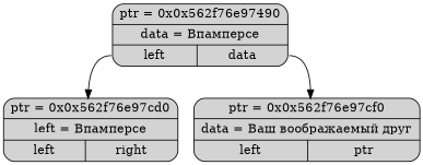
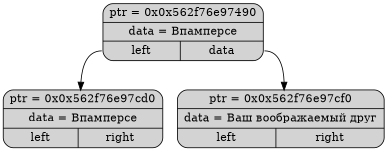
  digraph {
    node [shape=record style="rounded, filled"]
    n1 [label="{ <p>ptr = 0x0x562f76e97490 | <d>data = Впамперсе| { <l>left|<r>data } }"]
-   n2 [label="{ <p>ptr = 0x0x562f76e97cd0| <d>left = Впамперсе| { <l>left|<r>right } }"]
-   n3 [label="{ <p>ptr = 0x0x562f76e97cf0| <d>data = Ваш воображаемый друг| { <l>left|<r>ptr } }"]
+   n2 [label="{ <p>ptr = 0x0x562f76e97cd0| <d>data = Впамперсе| { <l>left|<r>right } }"]
+   n3 [label="{ <p>ptr = 0x0x562f76e97cf0| <d>data = Ваш воображаемый друг| { <l>left|<r>right } }"]
    n1 -> n2 [tailport=l]
    n1 -> n3 [tailport=r]
  }
